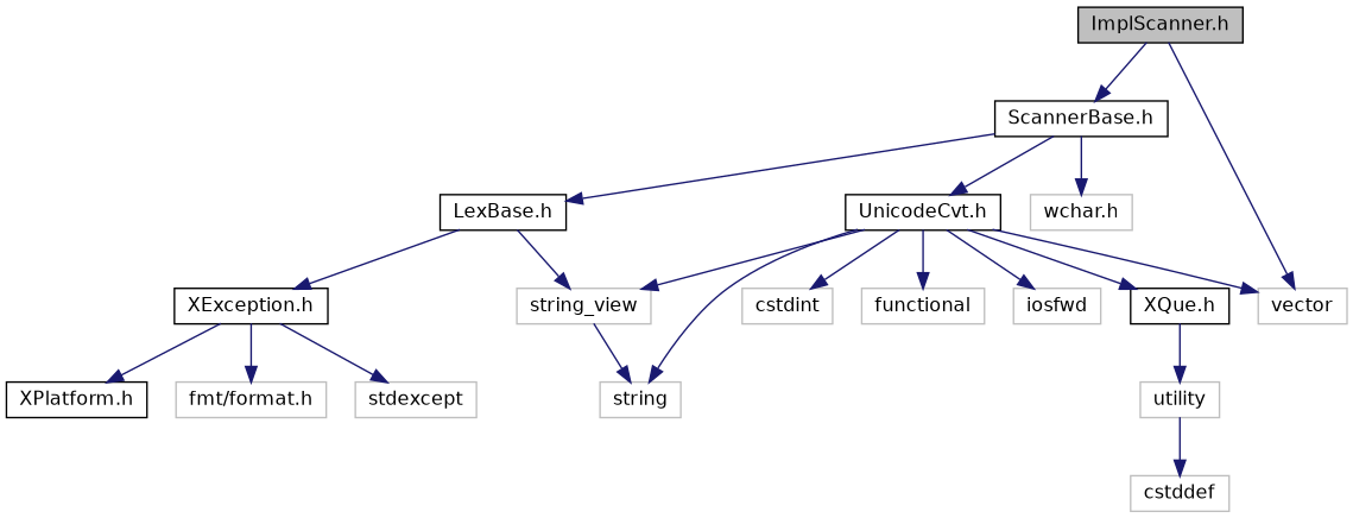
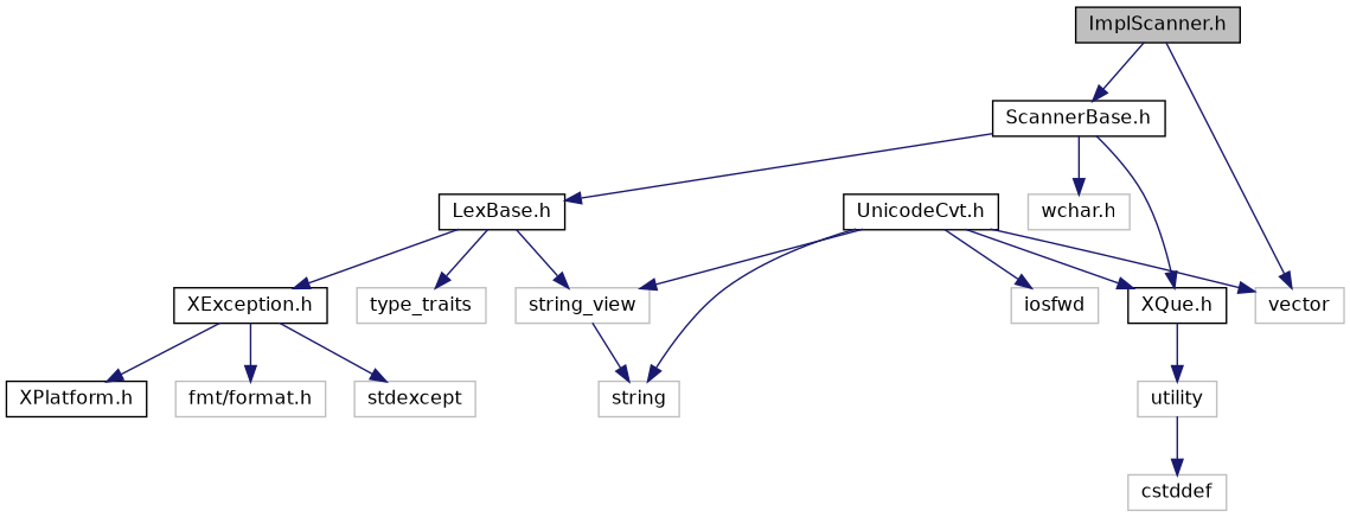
  digraph {
    node [color=grey75 fillcolor=white fontname=Helvetica fontsize=12 shape=record style=filled]
    edge [color=midnightblue fontname=Helvetica fontsize=12 labelfontname=Helvetica labelfontsize=12 style=solid]
    n1 [color=black fillcolor=grey75 fontcolor=black height=0.2 label="ImplScanner.h" width=0.4]
    n2 [color=black height=0.2 label="ScannerBase.h" width=0.4]
    n3 [height=0.2 label=vector width=0.4]
    n4 [color=black height=0.2 label="LexBase.h" width=0.4]
    n5 [color=black height=0.2 label="UnicodeCvt.h" width=0.4]
    n6 [height=0.2 label="wchar.h" width=0.4]
    n7 [color=black height=0.2 label="XException.h" width=0.4]
    n8 [height=0.2 label=string_view width=0.4]
+   n9 [height=0.2 label=type_traits width=0.4]
    n10 [height=0.2 label=string width=0.4]
    n11 [color=black height=0.2 label="XQue.h" width=0.4]
-   n12 [height=0.2 label=cstdint width=0.4]
-   n13 [height=0.2 label=functional width=0.4]
    n14 [height=0.2 label=iosfwd width=0.4]
    n15 [color=black height=0.2 label="XPlatform.h" width=0.4]
    n16 [height=0.2 label="fmt/format.h" width=0.4]
    n17 [height=0.2 label=stdexcept width=0.4]
    n18 [height=0.2 label=utility width=0.4]
    n19 [height=0.2 label=cstddef width=0.4]
    n1 -> n2
    n1 -> n3
    n2 -> n4
-   n2 -> n5
+   n2 -> n11
    n2 -> n6
    n4 -> n7
    n4 -> n8
+   n4 -> n9
    n5 -> n3
    n5 -> n8
    n5 -> n10
    n5 -> n11
-   n5 -> n12
-   n5 -> n13
    n5 -> n14
    n7 -> n15
    n7 -> n16
    n7 -> n17
    n8 -> n10
    n11 -> n18
    n18 -> n19
  }
